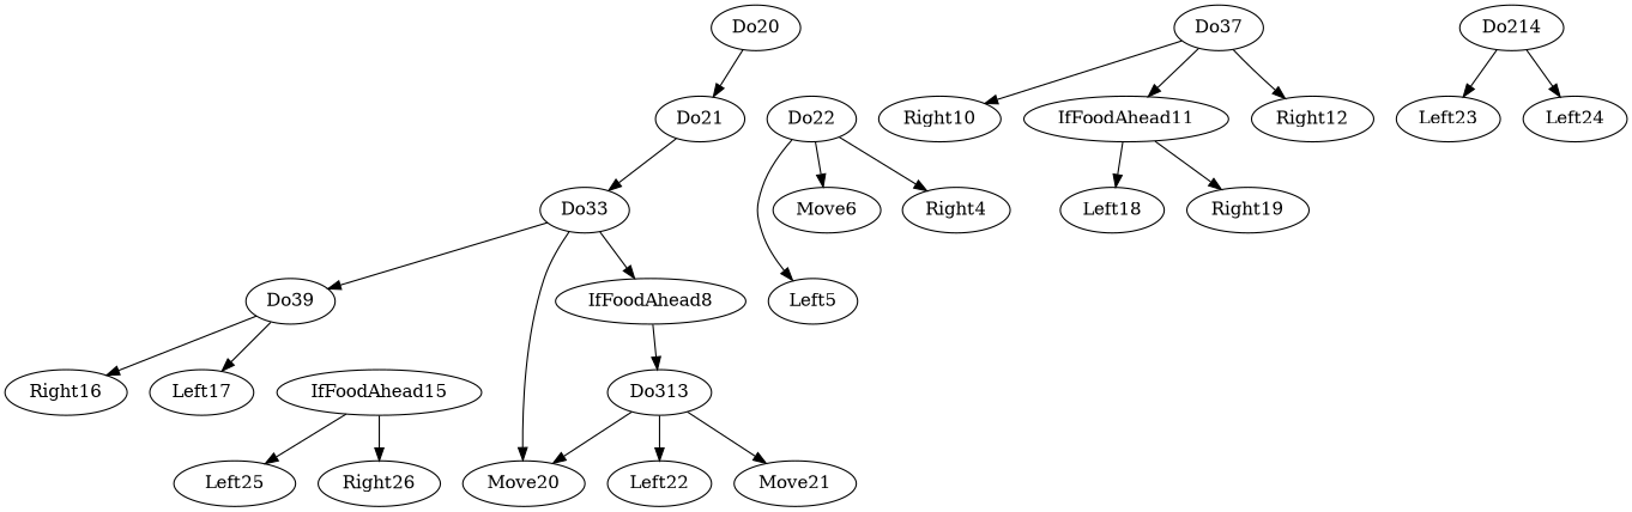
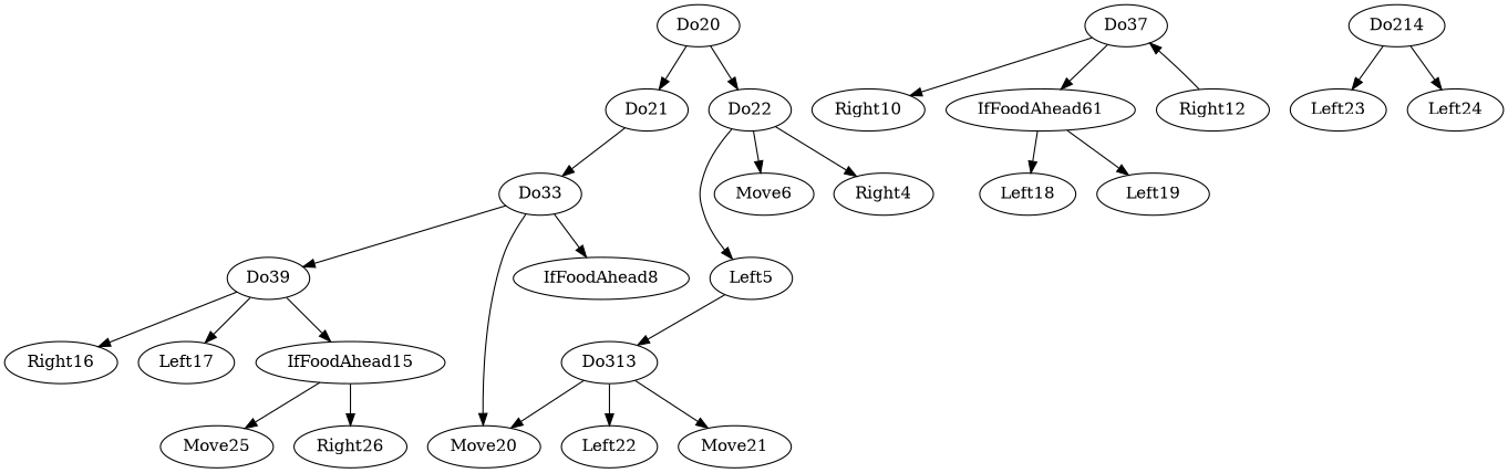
  digraph {
    Do20
    Do21
    Do22
    Do33
    Right4
    Left5
    Move6
    IfFoodAhead8
    Do39
    Move20
    Do37
    Right10
-   IfFoodAhead11
+   IfFoodAhead11 [label=IfFoodAhead61]
    Right12
    Do313
    IfFoodAhead15
    Right16
    Left17
    Left18
-   Left19 [label=Right19]
+   Left19
    Move21
    Left22
    Do214
    Left23
    Left24
-   Move25 [label=Left25]
+   Move25
    Right26
    Do20 -> Do21
+   Do20 -> Do22
    Do21 -> Do33
    Do22 -> Right4
    Do22 -> Left5
    Do22 -> Move6
    Do33 -> IfFoodAhead8
    Do33 -> Do39
    Do33 -> Move20
-   IfFoodAhead8 -> Do313
+   Left5 -> Do313
+   Do39 -> IfFoodAhead15
    Do39 -> Right16
    Do39 -> Left17
    Do37 -> Right10
    Do37 -> IfFoodAhead11
-   Do37 -> Right12
+   Right12 -> Do37
    IfFoodAhead11 -> Left18
    IfFoodAhead11 -> Left19
    Do313 -> Move20
    Do313 -> Move21
    Do313 -> Left22
    IfFoodAhead15 -> Move25
    IfFoodAhead15 -> Right26
    Do214 -> Left23
    Do214 -> Left24
  }
